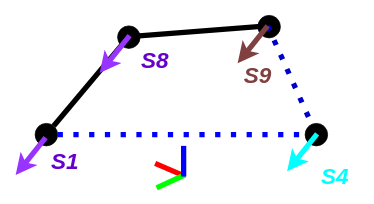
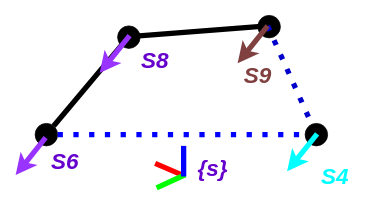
  <mxCell id="0" />
  <mxCell id="1" parent="0" />
  <mxCell id="2" value="" style="ellipse;whiteSpace=wrap;html=1;aspect=fixed;fillColor=#000000;" parent="1" vertex="1"><mxGeometry x="156" y="34" width="30" height="30" as="geometry" /></mxCell>
  <mxCell id="3" value="" style="endArrow=none;html=1;rounded=0;strokeWidth=7;" parent="1" source="5" edge="1"><mxGeometry width="50" height="50" relative="1" as="geometry"><mxPoint x="56" y="184" as="sourcePoint" /><mxPoint x="166" y="54" as="targetPoint" /></mxGeometry></mxCell>
  <mxCell id="4" value="" style="endArrow=none;html=1;rounded=0;strokeWidth=7;" parent="1" target="5" edge="1"><mxGeometry width="50" height="50" relative="1" as="geometry"><mxPoint x="56" y="184" as="sourcePoint" /><mxPoint x="166" y="54" as="targetPoint" /></mxGeometry></mxCell>
  <mxCell id="5" value="" style="ellipse;whiteSpace=wrap;html=1;aspect=fixed;fillColor=#000000;" parent="1" vertex="1"><mxGeometry x="46" y="164" width="30" height="30" as="geometry" /></mxCell>
  <mxCell id="6" value="" style="endArrow=none;html=1;rounded=0;strokeWidth=7;" parent="1" edge="1"><mxGeometry width="50" height="50" relative="1" as="geometry"><mxPoint x="176" y="48" as="sourcePoint" /><mxPoint x="356" y="34" as="targetPoint" /></mxGeometry></mxCell>
  <mxCell id="7" value="" style="ellipse;whiteSpace=wrap;html=1;aspect=fixed;fillColor=#000000;" parent="1" vertex="1"><mxGeometry x="343" y="20" width="30" height="30" as="geometry" /></mxCell>
  <mxCell id="8" value="" style="endArrow=none;html=1;rounded=0;strokeWidth=7;" parent="1" source="10" edge="1"><mxGeometry width="50" height="50" relative="1" as="geometry"><mxPoint x="356" y="34" as="sourcePoint" /><mxPoint x="416" y="184" as="targetPoint" /></mxGeometry></mxCell>
  <mxCell id="9" value="" style="endArrow=none;html=1;rounded=0;strokeWidth=7;dashed=1;dashPattern=1 2;strokeColor=#0000CC;" parent="1" target="10" edge="1"><mxGeometry width="50" height="50" relative="1" as="geometry"><mxPoint x="356" y="34" as="sourcePoint" /><mxPoint x="416" y="184" as="targetPoint" /></mxGeometry></mxCell>
  <mxCell id="10" value="" style="ellipse;whiteSpace=wrap;html=1;aspect=fixed;fillColor=#000000;" parent="1" vertex="1"><mxGeometry x="406" y="164" width="30" height="30" as="geometry" /></mxCell>
  <mxCell id="11" value="" style="endArrow=none;html=1;rounded=0;strokeWidth=7;dashed=1;dashPattern=1 2;strokeColor=#0000FF;" parent="1" source="5" target="10" edge="1"><mxGeometry width="50" height="50" relative="1" as="geometry"><mxPoint x="81" y="178" as="sourcePoint" /><mxPoint x="176" y="64" as="targetPoint" /></mxGeometry></mxCell>
  <mxCell id="12" value="" style="endArrow=classic;html=1;rounded=0;strokeColor=#9933FF;strokeWidth=7;" parent="1" edge="1"><mxGeometry width="50" height="50" relative="1" as="geometry"><mxPoint x="60" y="183" as="sourcePoint" /><mxPoint x="20" y="233" as="targetPoint" /></mxGeometry></mxCell>
  <mxCell id="13" value="" style="endArrow=classic;html=1;rounded=0;strokeColor=#9933FF;strokeWidth=7;" parent="1" edge="1"><mxGeometry width="50" height="50" relative="1" as="geometry"><mxPoint x="172" y="47" as="sourcePoint" /><mxPoint x="132" y="97" as="targetPoint" /></mxGeometry></mxCell>
  <mxCell id="14" value="" style="endArrow=classic;html=1;rounded=0;strokeColor=#804040;strokeWidth=7;" parent="1" edge="1"><mxGeometry width="50" height="50" relative="1" as="geometry"><mxPoint x="356" y="34" as="sourcePoint" /><mxPoint x="316" y="84" as="targetPoint" /></mxGeometry></mxCell>
  <mxCell id="15" value="" style="endArrow=classic;html=1;rounded=0;strokeColor=#00FFFF;strokeWidth=7;" parent="1" edge="1"><mxGeometry width="50" height="50" relative="1" as="geometry"><mxPoint x="422" y="178" as="sourcePoint" /><mxPoint x="382" y="228" as="targetPoint" /></mxGeometry></mxCell>
- <mxCell id="17" value="&lt;font style=&quot;font-size: 30px;&quot;&gt;&lt;b&gt;&lt;i style=&quot;&quot;&gt;&lt;font style=&quot;font-size: 30px;&quot; color=&quot;#6600cc&quot;&gt;S1&lt;/font&gt;&lt;/i&gt;&lt;/b&gt;&lt;/font&gt;" style="text;html=1;strokeColor=none;fillColor=none;align=center;verticalAlign=middle;whiteSpace=wrap;rounded=0;" parent="1" vertex="1"><mxGeometry x="56" y="199" width="60" height="30" as="geometry" /></mxCell>
+ <mxCell id="16" value="&lt;font style=&quot;font-size: 30px;&quot;&gt;&lt;b&gt;&lt;i style=&quot;&quot;&gt;&lt;font style=&quot;font-size: 30px;&quot; color=&quot;#6600cc&quot;&gt;{s}&lt;/font&gt;&lt;/i&gt;&lt;/b&gt;&lt;/font&gt;" style="text;html=1;strokeColor=none;fillColor=none;align=center;verticalAlign=middle;whiteSpace=wrap;rounded=0;" parent="1" vertex="1"><mxGeometry x="253" y="209" width="60" height="30" as="geometry" /></mxCell>
+ <mxCell id="17" value="&lt;font style=&quot;font-size: 30px;&quot;&gt;&lt;b&gt;&lt;i style=&quot;&quot;&gt;&lt;font style=&quot;font-size: 30px;&quot; color=&quot;#6600cc&quot;&gt;S6&lt;/font&gt;&lt;/i&gt;&lt;/b&gt;&lt;/font&gt;" style="text;html=1;strokeColor=none;fillColor=none;align=center;verticalAlign=middle;whiteSpace=wrap;rounded=0;" parent="1" vertex="1"><mxGeometry x="56" y="199" width="60" height="30" as="geometry" /></mxCell>
  <mxCell id="18" value="&lt;font style=&quot;font-size: 30px;&quot;&gt;&lt;b&gt;&lt;i style=&quot;&quot;&gt;&lt;font style=&quot;font-size: 30px;&quot; color=&quot;#6600cc&quot;&gt;S8&lt;/font&gt;&lt;/i&gt;&lt;/b&gt;&lt;/font&gt;" style="text;html=1;strokeColor=none;fillColor=none;align=center;verticalAlign=middle;whiteSpace=wrap;rounded=0;" parent="1" vertex="1"><mxGeometry x="176" y="64" width="60" height="30" as="geometry" /></mxCell>
  <mxCell id="19" value="&lt;font style=&quot;font-size: 30px;&quot;&gt;&lt;b&gt;&lt;i style=&quot;&quot;&gt;&lt;font style=&quot;font-size: 30px;&quot;&gt;S9&lt;/font&gt;&lt;/i&gt;&lt;/b&gt;&lt;/font&gt;" style="text;html=1;strokeColor=none;fillColor=none;align=center;verticalAlign=middle;whiteSpace=wrap;rounded=0;fontColor=#804040;" parent="1" vertex="1"><mxGeometry x="313" y="84" width="60" height="30" as="geometry" /></mxCell>
  <mxCell id="20" value="&lt;font style=&quot;font-size: 30px;&quot;&gt;&lt;b&gt;&lt;i style=&quot;&quot;&gt;&lt;font style=&quot;font-size: 30px;&quot;&gt;S4&lt;/font&gt;&lt;/i&gt;&lt;/b&gt;&lt;/font&gt;" style="text;html=1;strokeColor=none;fillColor=none;align=center;verticalAlign=middle;whiteSpace=wrap;rounded=0;fontColor=#00FFFF;" parent="1" vertex="1"><mxGeometry x="416" y="219" width="60" height="30" as="geometry" /></mxCell>
  <mxCell id="21" value="" style="group" vertex="1" connectable="0" parent="1"><mxGeometry x="206" y="194" width="40" height="56" as="geometry" /></mxCell>
  <mxCell id="22" value="" style="endArrow=none;html=1;rounded=0;strokeWidth=7;strokeColor=#ff0000;" edge="1" parent="21"><mxGeometry width="50" height="50" relative="1" as="geometry"><mxPoint x="38.033" y="39.667" as="sourcePoint" /><mxPoint y="23.333" as="targetPoint" /></mxGeometry></mxCell>
  <mxCell id="23" value="" style="endArrow=none;html=1;rounded=0;strokeWidth=7;strokeColor=#00ff00;" edge="1" parent="21"><mxGeometry width="50" height="50" relative="1" as="geometry"><mxPoint x="40" y="38.5" as="sourcePoint" /><mxPoint x="1.967" y="56" as="targetPoint" /></mxGeometry></mxCell>
  <mxCell id="24" value="" style="endArrow=none;html=1;rounded=0;strokeWidth=7;strokeColor=#0000ff;" edge="1" parent="21"><mxGeometry width="50" height="50" relative="1" as="geometry"><mxPoint x="38.033" y="40.833" as="sourcePoint" /><mxPoint x="38.033" as="targetPoint" /></mxGeometry></mxCell>
